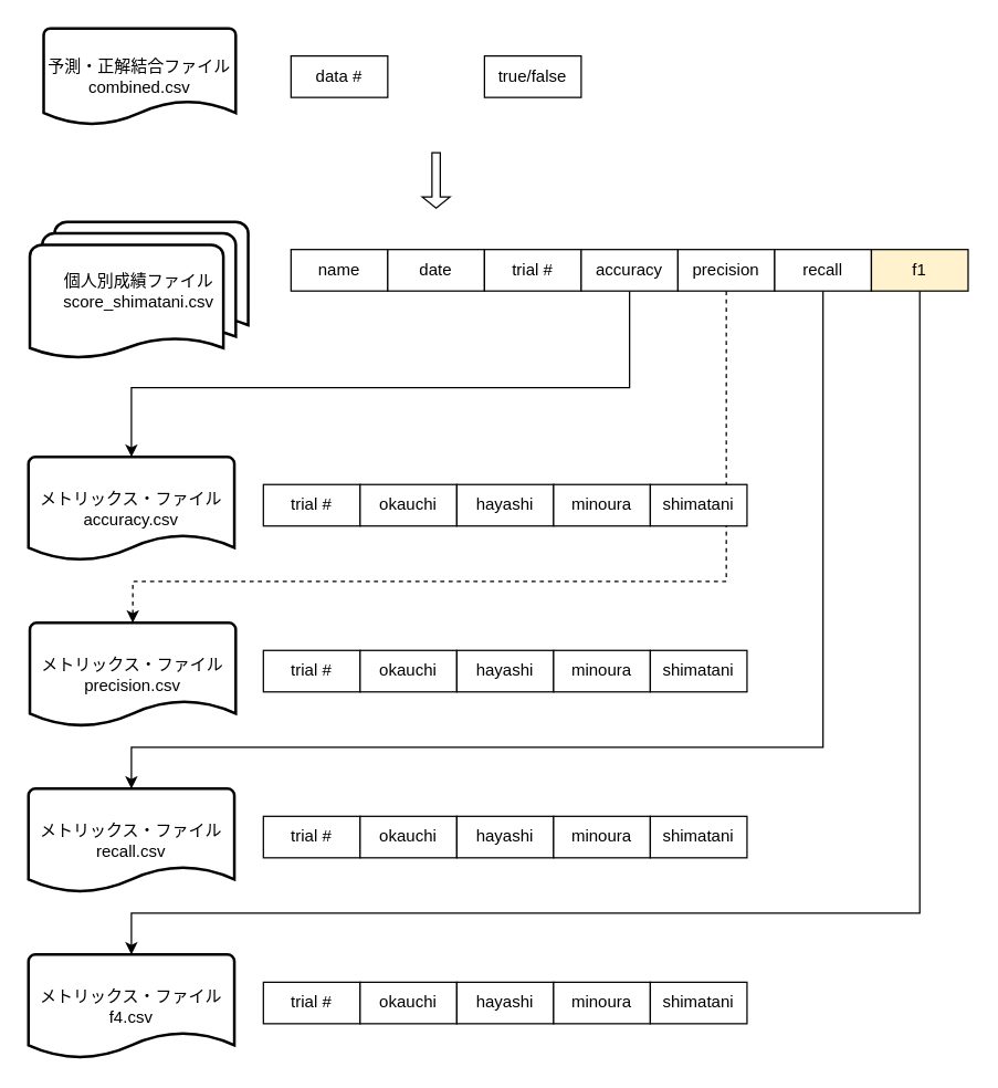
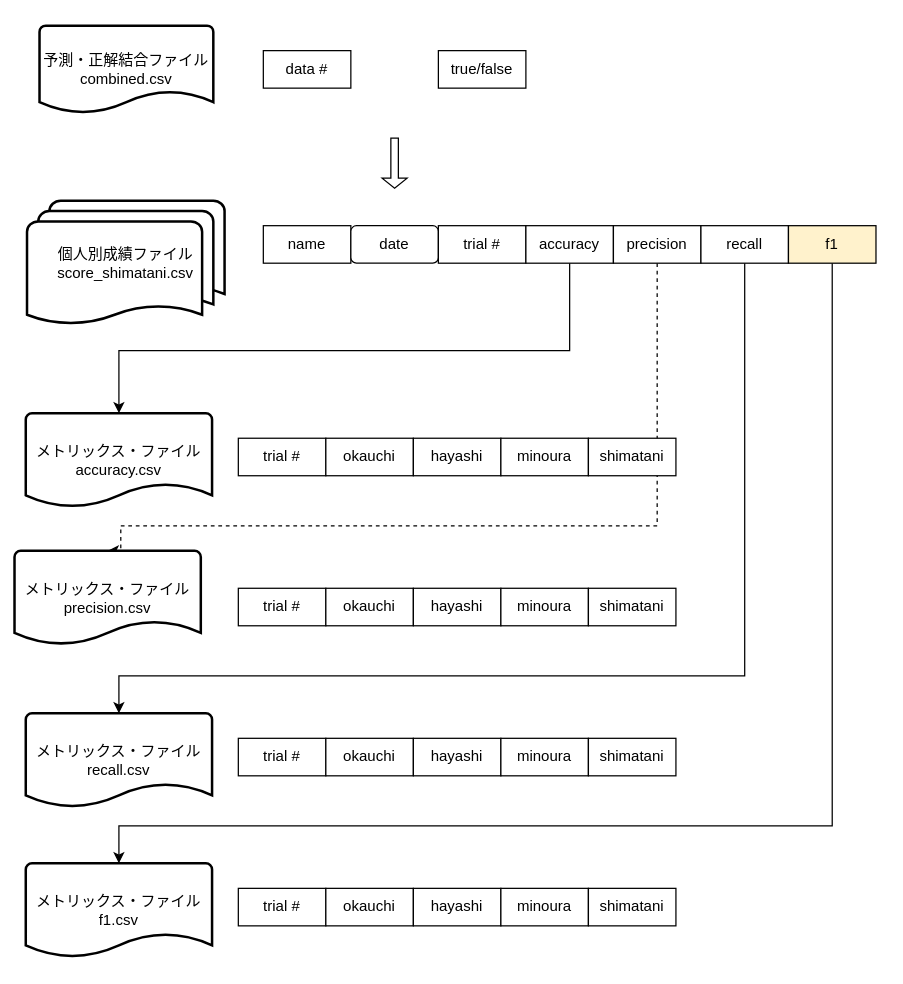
  <mxCell id="0" />
  <mxCell id="1" parent="0" />
  <mxCell id="2" value="メトリックス・ファイル&lt;br&gt;accuracy.csv" style="strokeWidth=2;html=1;shape=mxgraph.flowchart.document2;whiteSpace=wrap;size=0.25;" parent="1" vertex="1"><mxGeometry x="20" y="330" width="149" height="75" as="geometry" /></mxCell>
  <mxCell id="3" value="&lt;span&gt;個人別成績ファイルscore_shimatani.csv&lt;/span&gt;" style="strokeWidth=2;html=1;shape=mxgraph.flowchart.multi-document;whiteSpace=wrap;" parent="1" vertex="1"><mxGeometry x="21" y="160" width="158" height="100" as="geometry" /></mxCell>
  <mxCell id="4" value="" style="group" parent="1" vertex="1" connectable="0"><mxGeometry x="210" y="180" width="140" height="30" as="geometry" /></mxCell>
  <mxCell id="5" value="name" style="rounded=0;whiteSpace=wrap;html=1;" parent="4" vertex="1"><mxGeometry width="70" height="30" as="geometry" /></mxCell>
- <mxCell id="6" value="date" style="rounded=0;whiteSpace=wrap;html=1;" parent="4" vertex="1"><mxGeometry x="70" width="70" height="30" as="geometry" /></mxCell>
+ <mxCell id="6" value="date" style="whiteSpace=wrap;html=1;rounded=1;" parent="4" vertex="1"><mxGeometry x="70" width="70" height="30" as="geometry" /></mxCell>
  <mxCell id="7" value="予測・正解結合ファイル&lt;br&gt;combined.csv" style="strokeWidth=2;html=1;shape=mxgraph.flowchart.document2;whiteSpace=wrap;size=0.25;" parent="1" vertex="1"><mxGeometry x="31" y="20" width="139" height="70" as="geometry" /></mxCell>
  <mxCell id="8" value="" style="shape=singleArrow;direction=south;whiteSpace=wrap;html=1;" parent="1" vertex="1"><mxGeometry x="305" y="110" width="20" height="40" as="geometry" /></mxCell>
  <mxCell id="9" value="" style="group" vertex="1" connectable="0" parent="1"><mxGeometry x="210" y="40" width="210" height="30" as="geometry" /></mxCell>
  <mxCell id="10" value="data #" style="rounded=0;whiteSpace=wrap;html=1;" parent="9" vertex="1"><mxGeometry width="70" height="30" as="geometry" /></mxCell>
  <mxCell id="11" value="true/false" style="rounded=0;whiteSpace=wrap;html=1;" parent="9" vertex="1"><mxGeometry x="140" width="70" height="30" as="geometry" /></mxCell>
  <mxCell id="12" value="trial #" style="rounded=0;whiteSpace=wrap;html=1;" vertex="1" parent="1"><mxGeometry x="350" y="180" width="70" height="30" as="geometry" /></mxCell>
  <mxCell id="13" style="edgeStyle=orthogonalEdgeStyle;rounded=0;orthogonalLoop=1;jettySize=auto;html=1;exitX=0.5;exitY=1;exitDx=0;exitDy=0;entryX=0.5;entryY=0;entryDx=0;entryDy=0;entryPerimeter=0;" edge="1" parent="1" source="14" target="2"><mxGeometry relative="1" as="geometry"><Array as="points"><mxPoint x="455" y="280" /><mxPoint x="95" y="280" /></Array></mxGeometry></mxCell>
  <mxCell id="14" value="accuracy" style="rounded=0;whiteSpace=wrap;html=1;" vertex="1" parent="1"><mxGeometry x="420" y="180" width="70" height="30" as="geometry" /></mxCell>
  <mxCell id="15" style="edgeStyle=orthogonalEdgeStyle;rounded=0;orthogonalLoop=1;jettySize=auto;html=1;exitX=0.5;exitY=1;exitDx=0;exitDy=0;entryX=0.5;entryY=0;entryDx=0;entryDy=0;entryPerimeter=0;dashed=1;" edge="1" parent="1" source="16" target="21"><mxGeometry relative="1" as="geometry"><Array as="points"><mxPoint x="525" y="420" /><mxPoint x="96" y="420" /></Array></mxGeometry></mxCell>
  <mxCell id="16" value="precision" style="rounded=0;whiteSpace=wrap;html=1;" vertex="1" parent="1"><mxGeometry x="490" y="180" width="70" height="30" as="geometry" /></mxCell>
  <mxCell id="17" style="edgeStyle=orthogonalEdgeStyle;rounded=0;orthogonalLoop=1;jettySize=auto;html=1;entryX=0.5;entryY=0;entryDx=0;entryDy=0;entryPerimeter=0;" edge="1" parent="1" source="18" target="22"><mxGeometry relative="1" as="geometry"><Array as="points"><mxPoint x="595" y="540" /><mxPoint x="95" y="540" /></Array></mxGeometry></mxCell>
  <mxCell id="18" value="recall" style="rounded=0;whiteSpace=wrap;html=1;" vertex="1" parent="1"><mxGeometry x="560" y="180" width="70" height="30" as="geometry" /></mxCell>
  <mxCell id="19" style="edgeStyle=orthogonalEdgeStyle;rounded=0;orthogonalLoop=1;jettySize=auto;html=1;exitX=0.5;exitY=1;exitDx=0;exitDy=0;entryX=0.5;entryY=0;entryDx=0;entryDy=0;entryPerimeter=0;" edge="1" parent="1" source="20" target="23"><mxGeometry relative="1" as="geometry"><Array as="points"><mxPoint x="665" y="660" /><mxPoint x="95" y="660" /></Array></mxGeometry></mxCell>
  <mxCell id="20" value="f1" style="rounded=0;whiteSpace=wrap;html=1;fillColor=#fff2cc;" vertex="1" parent="1"><mxGeometry x="630" y="180" width="70" height="30" as="geometry" /></mxCell>
- <mxCell id="21" value="メトリックス・ファイル&lt;br&gt;precision.csv" style="strokeWidth=2;html=1;shape=mxgraph.flowchart.document2;whiteSpace=wrap;size=0.25;" vertex="1" parent="1"><mxGeometry x="21" y="450" width="149" height="75" as="geometry" /></mxCell>
+ <mxCell id="21" value="メトリックス・ファイル&lt;br&gt;precision.csv" style="strokeWidth=2;html=1;shape=mxgraph.flowchart.document2;whiteSpace=wrap;size=0.25;" vertex="1" parent="1"><mxGeometry x="11" y="440" width="149" height="75" as="geometry" /></mxCell>
  <mxCell id="22" value="メトリックス・ファイル&lt;br&gt;recall.csv" style="strokeWidth=2;html=1;shape=mxgraph.flowchart.document2;whiteSpace=wrap;size=0.25;" vertex="1" parent="1"><mxGeometry x="20" y="570" width="149" height="75" as="geometry" /></mxCell>
- <mxCell id="23" value="メトリックス・ファイル&lt;br&gt;f4.csv" style="strokeWidth=2;html=1;shape=mxgraph.flowchart.document2;whiteSpace=wrap;size=0.25;" vertex="1" parent="1"><mxGeometry x="20" y="690" width="149" height="75" as="geometry" /></mxCell>
+ <mxCell id="23" value="メトリックス・ファイル&lt;br&gt;f1.csv" style="strokeWidth=2;html=1;shape=mxgraph.flowchart.document2;whiteSpace=wrap;size=0.25;" vertex="1" parent="1"><mxGeometry x="20" y="690" width="149" height="75" as="geometry" /></mxCell>
  <mxCell id="24" value="" style="group" vertex="1" connectable="0" parent="1"><mxGeometry x="190" y="350" width="350" height="30" as="geometry" /></mxCell>
  <mxCell id="25" value="" style="group" parent="24" vertex="1" connectable="0"><mxGeometry width="140" height="30" as="geometry" /></mxCell>
  <mxCell id="26" value="trial #" style="rounded=0;whiteSpace=wrap;html=1;" parent="25" vertex="1"><mxGeometry width="70" height="30" as="geometry" /></mxCell>
  <mxCell id="27" value="okauchi" style="rounded=0;whiteSpace=wrap;html=1;" parent="25" vertex="1"><mxGeometry x="70" width="70" height="30" as="geometry" /></mxCell>
  <mxCell id="28" value="hayashi" style="rounded=0;whiteSpace=wrap;html=1;" vertex="1" parent="24"><mxGeometry x="140" width="70" height="30" as="geometry" /></mxCell>
  <mxCell id="29" value="minoura" style="rounded=0;whiteSpace=wrap;html=1;" vertex="1" parent="24"><mxGeometry x="210" width="70" height="30" as="geometry" /></mxCell>
  <mxCell id="30" value="shimatani" style="rounded=0;whiteSpace=wrap;html=1;" vertex="1" parent="24"><mxGeometry x="280" width="70" height="30" as="geometry" /></mxCell>
  <mxCell id="31" value="" style="group" vertex="1" connectable="0" parent="1"><mxGeometry x="190" y="470" width="350" height="30" as="geometry" /></mxCell>
  <mxCell id="32" value="" style="group" vertex="1" connectable="0" parent="31"><mxGeometry width="140" height="30" as="geometry" /></mxCell>
  <mxCell id="33" value="trial #" style="rounded=0;whiteSpace=wrap;html=1;" vertex="1" parent="32"><mxGeometry width="70" height="30" as="geometry" /></mxCell>
  <mxCell id="34" value="okauchi" style="rounded=0;whiteSpace=wrap;html=1;" vertex="1" parent="32"><mxGeometry x="70" width="70" height="30" as="geometry" /></mxCell>
  <mxCell id="35" value="hayashi" style="rounded=0;whiteSpace=wrap;html=1;" vertex="1" parent="31"><mxGeometry x="140" width="70" height="30" as="geometry" /></mxCell>
  <mxCell id="36" value="minoura" style="rounded=0;whiteSpace=wrap;html=1;" vertex="1" parent="31"><mxGeometry x="210" width="70" height="30" as="geometry" /></mxCell>
  <mxCell id="37" value="shimatani" style="rounded=0;whiteSpace=wrap;html=1;" vertex="1" parent="31"><mxGeometry x="280" width="70" height="30" as="geometry" /></mxCell>
  <mxCell id="38" value="" style="group" vertex="1" connectable="0" parent="1"><mxGeometry x="190" y="590" width="350" height="30" as="geometry" /></mxCell>
  <mxCell id="39" value="" style="group" vertex="1" connectable="0" parent="38"><mxGeometry width="140" height="30" as="geometry" /></mxCell>
  <mxCell id="40" value="trial #" style="rounded=0;whiteSpace=wrap;html=1;" vertex="1" parent="39"><mxGeometry width="70" height="30" as="geometry" /></mxCell>
  <mxCell id="41" value="okauchi" style="rounded=0;whiteSpace=wrap;html=1;" vertex="1" parent="39"><mxGeometry x="70" width="70" height="30" as="geometry" /></mxCell>
  <mxCell id="42" value="hayashi" style="rounded=0;whiteSpace=wrap;html=1;" vertex="1" parent="38"><mxGeometry x="140" width="70" height="30" as="geometry" /></mxCell>
  <mxCell id="43" value="minoura" style="rounded=0;whiteSpace=wrap;html=1;" vertex="1" parent="38"><mxGeometry x="210" width="70" height="30" as="geometry" /></mxCell>
  <mxCell id="44" value="shimatani" style="rounded=0;whiteSpace=wrap;html=1;" vertex="1" parent="38"><mxGeometry x="280" width="70" height="30" as="geometry" /></mxCell>
  <mxCell id="45" value="" style="group" vertex="1" connectable="0" parent="1"><mxGeometry x="190" y="710" width="350" height="30" as="geometry" /></mxCell>
  <mxCell id="46" value="" style="group" vertex="1" connectable="0" parent="45"><mxGeometry width="140" height="30" as="geometry" /></mxCell>
  <mxCell id="47" value="trial #" style="rounded=0;whiteSpace=wrap;html=1;" vertex="1" parent="46"><mxGeometry width="70" height="30" as="geometry" /></mxCell>
  <mxCell id="48" value="okauchi" style="rounded=0;whiteSpace=wrap;html=1;" vertex="1" parent="46"><mxGeometry x="70" width="70" height="30" as="geometry" /></mxCell>
  <mxCell id="49" value="hayashi" style="rounded=0;whiteSpace=wrap;html=1;" vertex="1" parent="45"><mxGeometry x="140" width="70" height="30" as="geometry" /></mxCell>
  <mxCell id="50" value="minoura" style="rounded=0;whiteSpace=wrap;html=1;" vertex="1" parent="45"><mxGeometry x="210" width="70" height="30" as="geometry" /></mxCell>
  <mxCell id="51" value="shimatani" style="rounded=0;whiteSpace=wrap;html=1;" vertex="1" parent="45"><mxGeometry x="280" width="70" height="30" as="geometry" /></mxCell>
